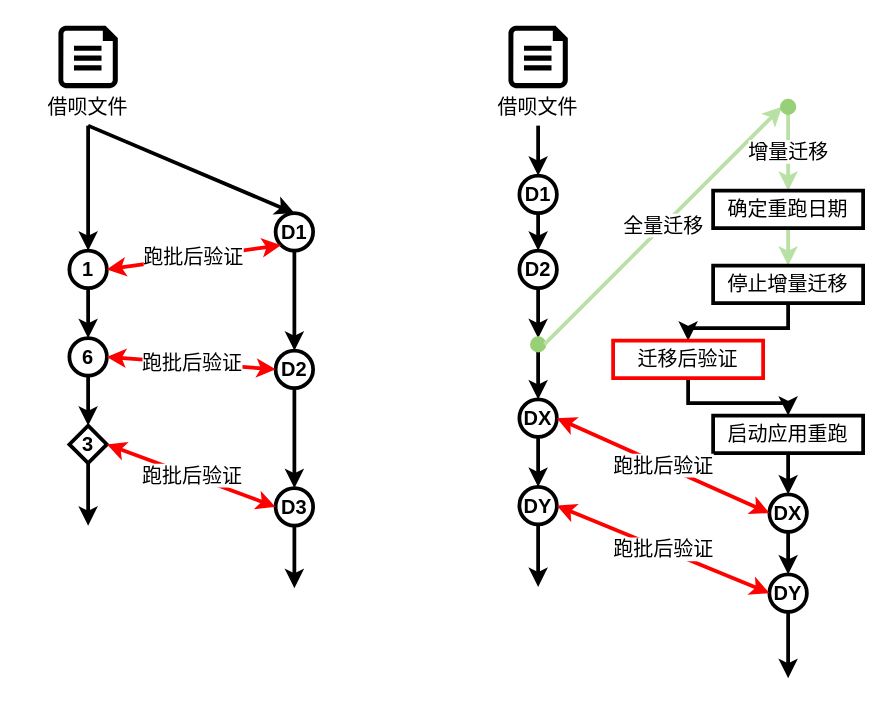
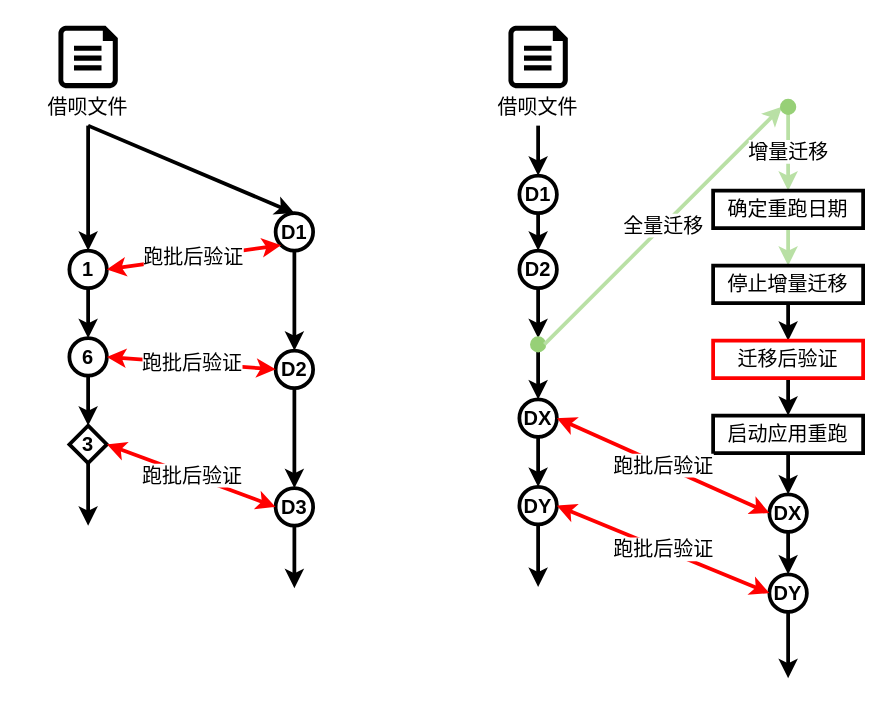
  <mxCell id="0" />
  <mxCell id="1" parent="0" />
  <mxCell id="2" style="edgeStyle=orthogonalEdgeStyle;rounded=0;orthogonalLoop=1;jettySize=auto;html=1;fontSize=16;strokeWidth=3;" edge="1" parent="1" source="3" target="5"><mxGeometry relative="1" as="geometry" /></mxCell>
  <mxCell id="3" value="1" style="ellipse;whiteSpace=wrap;html=1;aspect=fixed;fontSize=16;fontStyle=1;strokeWidth=3;" vertex="1" parent="1"><mxGeometry x="55" y="200" width="30" height="30" as="geometry" /></mxCell>
  <mxCell id="4" style="edgeStyle=orthogonalEdgeStyle;rounded=0;orthogonalLoop=1;jettySize=auto;html=1;fontSize=16;strokeWidth=3;" edge="1" parent="1" source="5" target="6"><mxGeometry relative="1" as="geometry" /></mxCell>
  <mxCell id="5" value="6" style="ellipse;whiteSpace=wrap;html=1;aspect=fixed;fontSize=16;fontStyle=1;strokeWidth=3;" vertex="1" parent="1"><mxGeometry x="55" y="270" width="30" height="30" as="geometry" /></mxCell>
  <mxCell id="6" value="3" style="rhombus;whiteSpace=wrap;html=1;aspect=fixed;fontSize=16;fontStyle=1;strokeWidth=3;" vertex="1" parent="1"><mxGeometry x="55" y="340" width="30" height="30" as="geometry" /></mxCell>
  <mxCell id="7" style="edgeStyle=orthogonalEdgeStyle;rounded=0;orthogonalLoop=1;jettySize=auto;html=1;fontSize=16;strokeWidth=3;" edge="1" parent="1" source="8" target="10"><mxGeometry relative="1" as="geometry" /></mxCell>
  <mxCell id="8" value="D1" style="ellipse;whiteSpace=wrap;html=1;aspect=fixed;fontSize=16;fontStyle=1;strokeWidth=3;" vertex="1" parent="1"><mxGeometry x="220" y="170" width="30" height="30" as="geometry" /></mxCell>
  <mxCell id="9" style="edgeStyle=orthogonalEdgeStyle;rounded=0;orthogonalLoop=1;jettySize=auto;html=1;fontSize=16;strokeWidth=3;" edge="1" parent="1" source="10" target="11"><mxGeometry relative="1" as="geometry" /></mxCell>
  <mxCell id="10" value="D2" style="ellipse;whiteSpace=wrap;html=1;aspect=fixed;fontSize=16;fontStyle=1;strokeWidth=3;" vertex="1" parent="1"><mxGeometry x="220" y="280" width="30" height="30" as="geometry" /></mxCell>
  <mxCell id="11" value="D3" style="ellipse;whiteSpace=wrap;html=1;aspect=fixed;fontSize=16;fontStyle=1;strokeWidth=3;" vertex="1" parent="1"><mxGeometry x="220" y="390" width="30" height="30" as="geometry" /></mxCell>
  <mxCell id="12" value="" style="group" vertex="1" connectable="0" parent="1"><mxGeometry x="20" y="20" width="100" height="80" as="geometry" /></mxCell>
  <mxCell id="13" value="" style="verticalLabelPosition=bottom;html=1;verticalAlign=top;align=center;strokeColor=none;fillColor=#000000;shape=mxgraph.azure.cloud_services_configuration_file;pointerEvents=1;fontSize=16;" vertex="1" parent="12"><mxGeometry x="26.25" width="47.5" height="50" as="geometry" /></mxCell>
  <mxCell id="14" value="借呗文件" style="text;html=1;strokeColor=none;fillColor=none;align=center;verticalAlign=middle;whiteSpace=wrap;rounded=0;fontSize=16;" vertex="1" parent="12"><mxGeometry y="50" width="100" height="30" as="geometry" /></mxCell>
  <mxCell id="15" value="" style="endArrow=classic;html=1;rounded=0;fontSize=16;exitX=0.5;exitY=1;exitDx=0;exitDy=0;entryX=0.5;entryY=0;entryDx=0;entryDy=0;strokeWidth=3;" edge="1" parent="1" source="14" target="3"><mxGeometry width="50" height="50" relative="1" as="geometry"><mxPoint x="130" y="80" as="sourcePoint" /><mxPoint x="290" y="210" as="targetPoint" /></mxGeometry></mxCell>
  <mxCell id="16" value="" style="endArrow=classic;html=1;rounded=0;fontSize=16;exitX=0.5;exitY=1;exitDx=0;exitDy=0;entryX=0.5;entryY=0;entryDx=0;entryDy=0;strokeWidth=3;" edge="1" parent="1" source="14" target="8"><mxGeometry width="50" height="50" relative="1" as="geometry"><mxPoint x="130" y="230" as="sourcePoint" /><mxPoint x="180" y="180" as="targetPoint" /></mxGeometry></mxCell>
  <mxCell id="17" value="跑批后验证" style="endArrow=classic;startArrow=classic;html=1;rounded=0;fontSize=16;strokeWidth=3;exitX=1;exitY=0.5;exitDx=0;exitDy=0;entryX=0;entryY=1;entryDx=0;entryDy=0;strokeColor=#FF0000;" edge="1" parent="1" source="3" target="8"><mxGeometry width="50" height="50" relative="1" as="geometry"><mxPoint x="240" y="180" as="sourcePoint" /><mxPoint x="310" y="120" as="targetPoint" /></mxGeometry></mxCell>
  <mxCell id="18" value="跑批后验证" style="endArrow=classic;startArrow=classic;html=1;rounded=0;fontSize=16;strokeWidth=3;exitX=1;exitY=0.5;exitDx=0;exitDy=0;entryX=0;entryY=0.5;entryDx=0;entryDy=0;strokeColor=#FF0000;" edge="1" parent="1" source="5" target="10"><mxGeometry width="50" height="50" relative="1" as="geometry"><mxPoint x="0" y="205" as="sourcePoint" /><mxPoint x="44.393" y="175.607" as="targetPoint" /></mxGeometry></mxCell>
  <mxCell id="19" value="跑批后验证" style="endArrow=classic;startArrow=classic;html=1;rounded=0;fontSize=16;strokeWidth=3;exitX=1;exitY=0.5;exitDx=0;exitDy=0;entryX=0;entryY=0.5;entryDx=0;entryDy=0;strokeColor=#FF0000;" edge="1" parent="1" source="6" target="11"><mxGeometry width="50" height="50" relative="1" as="geometry"><mxPoint x="10" y="215" as="sourcePoint" /><mxPoint x="54.393" y="185.607" as="targetPoint" /></mxGeometry></mxCell>
  <mxCell id="20" value="" style="endArrow=classic;html=1;rounded=0;fontSize=16;strokeWidth=3;exitX=0.5;exitY=1;exitDx=0;exitDy=0;" edge="1" parent="1" source="6"><mxGeometry width="50" height="50" relative="1" as="geometry"><mxPoint x="55" y="540" as="sourcePoint" /><mxPoint x="70" y="420" as="targetPoint" /></mxGeometry></mxCell>
  <mxCell id="21" value="" style="endArrow=classic;html=1;rounded=0;fontSize=16;strokeWidth=3;exitX=0.5;exitY=1;exitDx=0;exitDy=0;" edge="1" parent="1" source="11"><mxGeometry width="50" height="50" relative="1" as="geometry"><mxPoint x="125" y="390" as="sourcePoint" /><mxPoint x="235" y="470" as="targetPoint" /></mxGeometry></mxCell>
  <mxCell id="22" style="edgeStyle=orthogonalEdgeStyle;rounded=0;orthogonalLoop=1;jettySize=auto;html=1;fontSize=16;strokeWidth=3;" edge="1" parent="1" source="23" target="25"><mxGeometry relative="1" as="geometry" /></mxCell>
  <mxCell id="23" value="D1" style="ellipse;whiteSpace=wrap;html=1;aspect=fixed;fontSize=16;fontStyle=1;strokeWidth=3;" vertex="1" parent="1"><mxGeometry x="415" y="140" width="30" height="30" as="geometry" /></mxCell>
  <mxCell id="24" style="edgeStyle=orthogonalEdgeStyle;rounded=0;orthogonalLoop=1;jettySize=auto;html=1;entryX=0.5;entryY=0;entryDx=0;entryDy=0;fontSize=16;strokeWidth=3;" edge="1" parent="1" source="25" target="31"><mxGeometry relative="1" as="geometry" /></mxCell>
  <mxCell id="25" value="D2" style="ellipse;whiteSpace=wrap;html=1;aspect=fixed;fontSize=16;fontStyle=1;strokeWidth=3;" vertex="1" parent="1"><mxGeometry x="415" y="200" width="30" height="30" as="geometry" /></mxCell>
  <mxCell id="26" value="" style="group" vertex="1" connectable="0" parent="1"><mxGeometry x="380" y="20" width="100" height="80" as="geometry" /></mxCell>
  <mxCell id="27" value="" style="verticalLabelPosition=bottom;html=1;verticalAlign=top;align=center;strokeColor=none;fillColor=#000000;shape=mxgraph.azure.cloud_services_configuration_file;pointerEvents=1;fontSize=16;" vertex="1" parent="26"><mxGeometry x="26.25" width="47.5" height="50" as="geometry" /></mxCell>
  <mxCell id="28" value="借呗文件" style="text;html=1;strokeColor=none;fillColor=none;align=center;verticalAlign=middle;whiteSpace=wrap;rounded=0;fontSize=16;" vertex="1" parent="26"><mxGeometry y="50" width="100" height="30" as="geometry" /></mxCell>
  <mxCell id="29" value="" style="endArrow=classic;html=1;rounded=0;fontSize=16;exitX=0.5;exitY=1;exitDx=0;exitDy=0;entryX=0.5;entryY=0;entryDx=0;entryDy=0;strokeWidth=3;" edge="1" parent="1" source="28" target="23"><mxGeometry width="50" height="50" relative="1" as="geometry"><mxPoint x="490" y="230" as="sourcePoint" /><mxPoint x="540" y="180" as="targetPoint" /></mxGeometry></mxCell>
  <mxCell id="30" style="edgeStyle=orthogonalEdgeStyle;rounded=0;orthogonalLoop=1;jettySize=auto;html=1;entryX=0.5;entryY=0;entryDx=0;entryDy=0;fontSize=16;strokeWidth=3;" edge="1" parent="1" source="31" target="45"><mxGeometry relative="1" as="geometry"><mxPoint x="430" y="330" as="targetPoint" /></mxGeometry></mxCell>
  <mxCell id="31" value="" style="ellipse;whiteSpace=wrap;html=1;aspect=fixed;fontSize=16;fontStyle=1;strokeWidth=3;strokeColor=#97D077;fillColor=#97D077;" vertex="1" parent="1"><mxGeometry x="425" y="270" width="10" height="10" as="geometry" /></mxCell>
  <mxCell id="32" value="全量迁移" style="endArrow=classic;html=1;rounded=0;fontSize=16;strokeWidth=3;exitX=1;exitY=0.5;exitDx=0;exitDy=0;strokeColor=#B9E0A5;entryX=0;entryY=0.5;entryDx=0;entryDy=0;" edge="1" parent="1" source="31" target="34"><mxGeometry width="50" height="50" relative="1" as="geometry"><mxPoint x="490" y="380" as="sourcePoint" /><mxPoint x="530" y="345" as="targetPoint" /></mxGeometry></mxCell>
  <mxCell id="33" value="增量迁移" style="edgeStyle=orthogonalEdgeStyle;rounded=0;orthogonalLoop=1;jettySize=auto;html=1;fontSize=16;strokeColor=#B9E0A5;strokeWidth=3;entryX=0.5;entryY=0;entryDx=0;entryDy=0;" edge="1" parent="1" source="34" target="39"><mxGeometry relative="1" as="geometry"><mxPoint x="655" y="160" as="targetPoint" /></mxGeometry></mxCell>
  <mxCell id="34" value="" style="ellipse;whiteSpace=wrap;html=1;aspect=fixed;fontSize=16;fontStyle=1;strokeWidth=3;strokeColor=#97D077;fillColor=#97D077;" vertex="1" parent="1"><mxGeometry x="625" y="80" width="10" height="10" as="geometry" /></mxCell>
  <mxCell id="35" style="edgeStyle=orthogonalEdgeStyle;rounded=0;orthogonalLoop=1;jettySize=auto;html=1;fontSize=16;strokeColor=#000000;strokeWidth=3;" edge="1" parent="1" source="36" target="37"><mxGeometry relative="1" as="geometry" /></mxCell>
  <mxCell id="36" value="DX" style="ellipse;whiteSpace=wrap;html=1;aspect=fixed;fontSize=16;fontStyle=1;strokeWidth=3;" vertex="1" parent="1"><mxGeometry x="615" y="395" width="30" height="30" as="geometry" /></mxCell>
  <mxCell id="37" value="DY" style="ellipse;whiteSpace=wrap;html=1;aspect=fixed;fontSize=16;fontStyle=1;strokeWidth=3;" vertex="1" parent="1"><mxGeometry x="615" y="459" width="30" height="30" as="geometry" /></mxCell>
  <mxCell id="38" style="edgeStyle=orthogonalEdgeStyle;rounded=0;orthogonalLoop=1;jettySize=auto;html=1;entryX=0.5;entryY=0;entryDx=0;entryDy=0;fontSize=16;strokeColor=#B9E0A5;strokeWidth=3;" edge="1" parent="1" source="39" target="41"><mxGeometry relative="1" as="geometry" /></mxCell>
  <mxCell id="39" value="确定重跑日期" style="rounded=0;whiteSpace=wrap;html=1;fontSize=16;strokeColor=#000000;strokeWidth=3;fillColor=none;" vertex="1" parent="1"><mxGeometry x="570" y="152" width="120" height="30" as="geometry" /></mxCell>
  <mxCell id="40" style="edgeStyle=orthogonalEdgeStyle;rounded=0;orthogonalLoop=1;jettySize=auto;html=1;entryX=0.5;entryY=0;entryDx=0;entryDy=0;fontSize=16;strokeColor=#000000;strokeWidth=3;" edge="1" parent="1" source="41" target="48"><mxGeometry relative="1" as="geometry" /></mxCell>
  <mxCell id="41" value="停止增量迁移" style="rounded=0;whiteSpace=wrap;html=1;fontSize=16;strokeColor=#000000;strokeWidth=3;fillColor=none;" vertex="1" parent="1"><mxGeometry x="570" y="212" width="120" height="30" as="geometry" /></mxCell>
  <mxCell id="42" style="edgeStyle=orthogonalEdgeStyle;rounded=0;orthogonalLoop=1;jettySize=auto;html=1;entryX=0.5;entryY=0;entryDx=0;entryDy=0;fontSize=16;strokeColor=#000000;strokeWidth=3;" edge="1" parent="1" source="43" target="36"><mxGeometry relative="1" as="geometry" /></mxCell>
  <mxCell id="43" value="启动应用重跑" style="rounded=0;whiteSpace=wrap;html=1;fontSize=16;strokeColor=#000000;strokeWidth=3;fillColor=none;" vertex="1" parent="1"><mxGeometry x="570" y="332" width="120" height="30" as="geometry" /></mxCell>
  <mxCell id="44" style="edgeStyle=orthogonalEdgeStyle;rounded=0;orthogonalLoop=1;jettySize=auto;html=1;entryX=0.5;entryY=0;entryDx=0;entryDy=0;fontSize=16;strokeColor=#000000;strokeWidth=3;" edge="1" parent="1" source="45" target="46"><mxGeometry relative="1" as="geometry" /></mxCell>
  <mxCell id="45" value="DX" style="ellipse;whiteSpace=wrap;html=1;aspect=fixed;fontSize=16;fontStyle=1;strokeWidth=3;" vertex="1" parent="1"><mxGeometry x="415" y="319" width="30" height="30" as="geometry" /></mxCell>
  <mxCell id="46" value="DY" style="ellipse;whiteSpace=wrap;html=1;aspect=fixed;fontSize=16;fontStyle=1;strokeWidth=3;" vertex="1" parent="1"><mxGeometry x="415" y="389" width="30" height="30" as="geometry" /></mxCell>
  <mxCell id="47" style="edgeStyle=orthogonalEdgeStyle;rounded=0;orthogonalLoop=1;jettySize=auto;html=1;entryX=0.5;entryY=0;entryDx=0;entryDy=0;fontSize=16;strokeColor=#000000;strokeWidth=3;" edge="1" parent="1" source="48" target="43"><mxGeometry relative="1" as="geometry" /></mxCell>
- <mxCell id="48" value="迁移后验证" style="rounded=0;whiteSpace=wrap;html=1;fontSize=16;strokeColor=#FF0000;strokeWidth=3;fillColor=none;" vertex="1" parent="1"><mxGeometry x="490" y="272" width="120" height="30" as="geometry" /></mxCell>
+ <mxCell id="48" value="迁移后验证" style="rounded=0;whiteSpace=wrap;html=1;fontSize=16;strokeColor=#FF0000;strokeWidth=3;fillColor=none;" vertex="1" parent="1"><mxGeometry x="570" y="272" width="120" height="30" as="geometry" /></mxCell>
  <mxCell id="49" value="跑批后验证" style="endArrow=classic;startArrow=classic;html=1;rounded=0;fontSize=16;strokeWidth=3;exitX=1;exitY=0.5;exitDx=0;exitDy=0;entryX=0;entryY=0.5;entryDx=0;entryDy=0;strokeColor=#FF0000;" edge="1" parent="1" source="45" target="36"><mxGeometry width="50" height="50" relative="1" as="geometry"><mxPoint x="140" y="490" as="sourcePoint" /><mxPoint x="275" y="540" as="targetPoint" /></mxGeometry></mxCell>
  <mxCell id="50" value="跑批后验证" style="endArrow=classic;startArrow=classic;html=1;rounded=0;fontSize=16;strokeWidth=3;exitX=1;exitY=0.5;exitDx=0;exitDy=0;entryX=0;entryY=0.5;entryDx=0;entryDy=0;strokeColor=#FF0000;" edge="1" parent="1" source="46" target="37"><mxGeometry width="50" height="50" relative="1" as="geometry"><mxPoint x="455" y="455" as="sourcePoint" /><mxPoint x="625" y="445" as="targetPoint" /></mxGeometry></mxCell>
  <mxCell id="51" value="" style="endArrow=classic;html=1;rounded=0;fontSize=16;strokeWidth=3;exitX=0.5;exitY=1;exitDx=0;exitDy=0;" edge="1" parent="1" source="46"><mxGeometry width="50" height="50" relative="1" as="geometry"><mxPoint x="340" y="429" as="sourcePoint" /><mxPoint x="430" y="469" as="targetPoint" /></mxGeometry></mxCell>
  <mxCell id="52" value="" style="endArrow=classic;html=1;rounded=0;fontSize=16;strokeWidth=3;exitX=0.5;exitY=1;exitDx=0;exitDy=0;" edge="1" parent="1" source="37"><mxGeometry width="50" height="50" relative="1" as="geometry"><mxPoint x="440" y="522" as="sourcePoint" /><mxPoint x="630" y="542" as="targetPoint" /></mxGeometry></mxCell>
